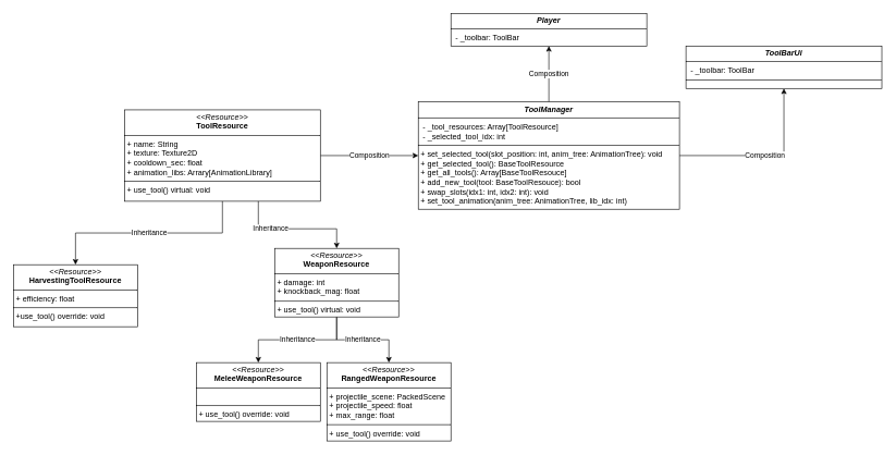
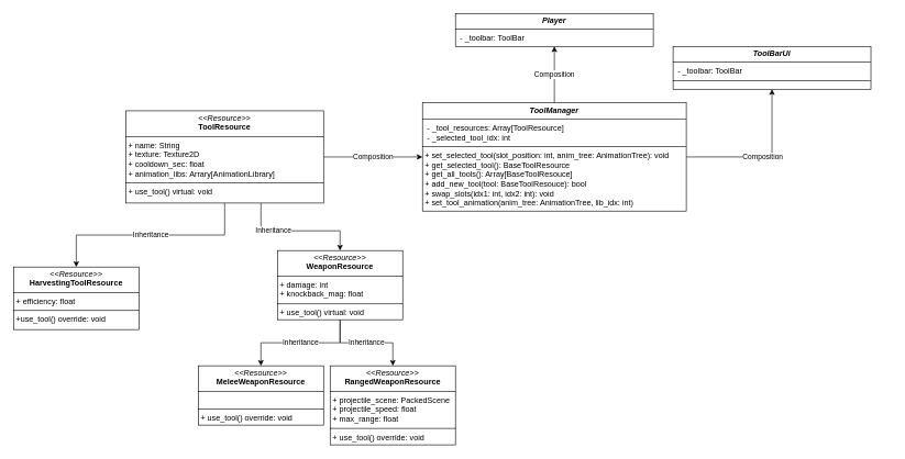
  <mxCell id="0" />
  <mxCell id="1" parent="0" />
  <mxCell id="2" value="Composition" style="edgeStyle=orthogonalEdgeStyle;rounded=0;orthogonalLoop=1;jettySize=auto;html=1;" parent="1" source="4" target="5" edge="1"><mxGeometry relative="1" as="geometry" /></mxCell>
  <mxCell id="3" value="Composition" style="edgeStyle=orthogonalEdgeStyle;rounded=0;orthogonalLoop=1;jettySize=auto;html=1;exitX=1;exitY=0.5;exitDx=0;exitDy=0;entryX=0.5;entryY=1;entryDx=0;entryDy=0;" parent="1" source="4" target="16" edge="1"><mxGeometry relative="1" as="geometry" /></mxCell>
  <mxCell id="4" value="&lt;p style=&quot;margin:0px;margin-top:4px;text-align:center;&quot;&gt;&lt;i&gt;&lt;b&gt;ToolManager&lt;/b&gt;&lt;/i&gt;&lt;/p&gt;&lt;hr size=&quot;1&quot; style=&quot;border-style:solid;&quot;&gt;&lt;p style=&quot;margin:0px;margin-left:4px;&quot;&gt;&lt;span style=&quot;background-color: transparent; color: light-dark(rgb(0, 0, 0), rgb(255, 255, 255));&quot;&gt;&amp;nbsp;- _tool_resources: Array[ToolResource]&lt;/span&gt;&lt;/p&gt;&lt;p style=&quot;margin:0px;margin-left:4px;&quot;&gt;&lt;span style=&quot;background-color: transparent; color: light-dark(rgb(0, 0, 0), rgb(255, 255, 255));&quot;&gt;&amp;nbsp;- _selected_tool_idx: int&lt;/span&gt;&lt;/p&gt;&lt;hr size=&quot;1&quot; style=&quot;border-style:solid;&quot;&gt;&lt;p style=&quot;margin:0px;margin-left:4px;&quot;&gt;+ set_selected_tool(slot_position: int, anim_tree: AnimationTree): void&lt;/p&gt;&lt;p style=&quot;margin:0px;margin-left:4px;&quot;&gt;+ get_selected_tool(): BaseToolResource&lt;/p&gt;&lt;p style=&quot;margin:0px;margin-left:4px;&quot;&gt;+ get_all_tools(): Array[BaseToolResouce]&lt;/p&gt;&lt;p style=&quot;margin:0px;margin-left:4px;&quot;&gt;+ add_new_tool(tool: BaseToolResouce): bool&lt;/p&gt;&lt;p style=&quot;margin:0px;margin-left:4px;&quot;&gt;+ swap_slots(idx1: int, idx2: int): void&lt;/p&gt;&lt;p style=&quot;margin:0px;margin-left:4px;&quot;&gt;+ set_tool_animation(anim_tree: AnimationTree, lib_idx: int)&lt;/p&gt;" style="verticalAlign=top;align=left;overflow=fill;html=1;whiteSpace=wrap;" parent="1" vertex="1"><mxGeometry x="640" y="155.63" width="400" height="164.37" as="geometry" /></mxCell>
  <mxCell id="5" value="&lt;p style=&quot;margin:0px;margin-top:4px;text-align:center;&quot;&gt;&lt;i&gt;&lt;b&gt;Player&lt;/b&gt;&lt;/i&gt;&lt;/p&gt;&lt;hr size=&quot;1&quot; style=&quot;border-style:solid;&quot;&gt;&lt;p style=&quot;margin:0px;margin-left:4px;&quot;&gt;&amp;nbsp;- _toolbar: ToolBar&lt;/p&gt;" style="verticalAlign=top;align=left;overflow=fill;html=1;whiteSpace=wrap;" parent="1" vertex="1"><mxGeometry x="690" y="20" width="300" height="50" as="geometry" /></mxCell>
  <mxCell id="6" value="Inheritance" style="edgeStyle=orthogonalEdgeStyle;rounded=0;orthogonalLoop=1;jettySize=auto;html=1;exitX=0.5;exitY=1;exitDx=0;exitDy=0;entryX=0.5;entryY=0;entryDx=0;entryDy=0;" parent="1" source="9" target="12" edge="1"><mxGeometry x="0.002" relative="1" as="geometry"><mxPoint x="600" y="405" as="targetPoint" /><Array as="points"><mxPoint x="395" y="300" /><mxPoint x="395" y="350" /><mxPoint x="515" y="350" /></Array><mxPoint as="offset" /></mxGeometry></mxCell>
  <mxCell id="7" value="Inheritance" style="edgeStyle=orthogonalEdgeStyle;rounded=0;orthogonalLoop=1;jettySize=auto;html=1;exitX=0.5;exitY=1;exitDx=0;exitDy=0;entryX=0.5;entryY=0;entryDx=0;entryDy=0;" parent="1" source="9" target="13" edge="1"><mxGeometry relative="1" as="geometry" /></mxCell>
  <mxCell id="8" value="Composition" style="edgeStyle=orthogonalEdgeStyle;rounded=0;orthogonalLoop=1;jettySize=auto;html=1;exitX=1;exitY=0.5;exitDx=0;exitDy=0;entryX=0;entryY=0.5;entryDx=0;entryDy=0;" parent="1" source="9" target="4" edge="1"><mxGeometry relative="1" as="geometry" /></mxCell>
  <mxCell id="9" value="&lt;p style=&quot;margin:0px;margin-top:4px;text-align:center;&quot;&gt;&lt;i&gt;&amp;lt;&amp;lt;&lt;/i&gt;&lt;i&gt;Resource&lt;/i&gt;&lt;i&gt;&amp;gt;&amp;gt;&lt;/i&gt;&lt;br&gt;&lt;b&gt;ToolResource&lt;/b&gt;&lt;/p&gt;&lt;hr size=&quot;1&quot; style=&quot;border-style:solid;&quot;&gt;&lt;p style=&quot;margin:0px;margin-left:4px;&quot;&gt;&lt;span style=&quot;background-color: transparent; color: light-dark(rgb(0, 0, 0), rgb(255, 255, 255));&quot;&gt;+ name: String&lt;/span&gt;&lt;/p&gt;&lt;p style=&quot;margin: 0px 0px 0px 4px;&quot;&gt;+ texture: Texture2D&lt;/p&gt;&lt;p style=&quot;margin: 0px 0px 0px 4px;&quot;&gt;+ cooldown_sec: float&lt;/p&gt;&lt;p style=&quot;margin: 0px 0px 0px 4px;&quot;&gt;+ animation_libs: Arrary[AnimationLibrary]&lt;/p&gt;&lt;hr size=&quot;1&quot; style=&quot;border-style:solid;&quot;&gt;&lt;p style=&quot;margin:0px;margin-left:4px;&quot;&gt;+ use_tool() virtual: void&lt;/p&gt;" style="verticalAlign=top;align=left;overflow=fill;html=1;whiteSpace=wrap;" parent="1" vertex="1"><mxGeometry x="190" y="167.82" width="300" height="140" as="geometry" /></mxCell>
  <mxCell id="10" value="Inheritance" style="edgeStyle=orthogonalEdgeStyle;rounded=0;orthogonalLoop=1;jettySize=auto;html=1;entryX=0.5;entryY=0;entryDx=0;entryDy=0;" parent="1" source="12" target="15" edge="1"><mxGeometry relative="1" as="geometry" /></mxCell>
  <mxCell id="11" value="Inheritance" style="edgeStyle=orthogonalEdgeStyle;rounded=0;orthogonalLoop=1;jettySize=auto;html=1;entryX=0.5;entryY=0;entryDx=0;entryDy=0;" parent="1" source="12" target="14" edge="1"><mxGeometry relative="1" as="geometry" /></mxCell>
  <mxCell id="12" value="&lt;p style=&quot;margin:0px;margin-top:4px;text-align:center;&quot;&gt;&lt;i&gt;&amp;lt;&amp;lt;Resource&amp;gt;&amp;gt;&lt;/i&gt;&lt;br&gt;&lt;b&gt;WeaponResource&lt;/b&gt;&lt;/p&gt;&lt;hr size=&quot;1&quot; style=&quot;border-style:solid;&quot;&gt;&lt;p style=&quot;margin: 0px 0px 0px 4px;&quot;&gt;&lt;span style=&quot;background-color: transparent; color: light-dark(rgb(0, 0, 0), rgb(255, 255, 255));&quot;&gt;+ damage: int&lt;/span&gt;&lt;/p&gt;&lt;p style=&quot;margin: 0px 0px 0px 4px;&quot;&gt;+ knockback_mag: float&lt;/p&gt;&lt;hr size=&quot;1&quot; style=&quot;border-style:solid;&quot;&gt;&lt;p style=&quot;margin: 0px 0px 0px 4px;&quot;&gt;+ use_tool() virtual: void&lt;/p&gt;" style="verticalAlign=top;align=left;overflow=fill;html=1;whiteSpace=wrap;" parent="1" vertex="1"><mxGeometry x="420" y="380" width="190" height="105" as="geometry" /></mxCell>
  <mxCell id="13" value="&lt;p style=&quot;margin:0px;margin-top:4px;text-align:center;&quot;&gt;&lt;i&gt;&amp;lt;&amp;lt;Resource&amp;gt;&amp;gt;&lt;/i&gt;&lt;br&gt;&lt;b&gt;HarvestingToolResource&lt;/b&gt;&lt;/p&gt;&lt;hr size=&quot;1&quot; style=&quot;border-style:solid;&quot;&gt;&lt;p style=&quot;margin: 0px 0px 0px 4px;&quot;&gt;&lt;span style=&quot;background-color: transparent; color: light-dark(rgb(0, 0, 0), rgb(255, 255, 255));&quot;&gt;+ efficiency: float&lt;/span&gt;&lt;/p&gt;&lt;hr size=&quot;1&quot; style=&quot;border-style:solid;&quot;&gt;&lt;p style=&quot;margin: 0px 0px 0px 4px;&quot;&gt;+use_tool() override: void&lt;/p&gt;&lt;p style=&quot;margin: 0px 0px 0px 4px;&quot;&gt;&lt;br&gt;&lt;/p&gt;" style="verticalAlign=top;align=left;overflow=fill;html=1;whiteSpace=wrap;" parent="1" vertex="1"><mxGeometry x="20" y="405" width="190" height="95" as="geometry" /></mxCell>
  <mxCell id="14" value="&lt;p style=&quot;margin:0px;margin-top:4px;text-align:center;&quot;&gt;&lt;i&gt;&amp;lt;&amp;lt;Resource&amp;gt;&amp;gt;&lt;/i&gt;&lt;br&gt;&lt;b&gt;MeleeWeaponResource&lt;/b&gt;&lt;/p&gt;&lt;hr size=&quot;1&quot; style=&quot;border-style:solid;&quot;&gt;&lt;p style=&quot;margin: 0px 0px 0px 4px;&quot;&gt;&lt;span style=&quot;background-color: transparent; color: light-dark(rgb(0, 0, 0), rgb(255, 255, 255));&quot;&gt;&lt;br&gt;&lt;/span&gt;&lt;/p&gt;&lt;hr size=&quot;1&quot; style=&quot;border-style:solid;&quot;&gt;&lt;p style=&quot;margin: 0px 0px 0px 4px;&quot;&gt;+ use_tool() override: void&lt;/p&gt;" style="verticalAlign=top;align=left;overflow=fill;html=1;whiteSpace=wrap;" parent="1" vertex="1"><mxGeometry x="300" y="555" width="190" height="90" as="geometry" /></mxCell>
  <mxCell id="15" value="&lt;p style=&quot;margin:0px;margin-top:4px;text-align:center;&quot;&gt;&lt;i&gt;&amp;lt;&amp;lt;Resource&amp;gt;&amp;gt;&lt;/i&gt;&lt;br&gt;&lt;b&gt;RangedWeaponResource&lt;/b&gt;&lt;/p&gt;&lt;hr size=&quot;1&quot; style=&quot;border-style:solid;&quot;&gt;&lt;p style=&quot;margin: 0px 0px 0px 4px;&quot;&gt;+ projectile_scene: PackedScene&lt;/p&gt;&lt;p style=&quot;margin: 0px 0px 0px 4px;&quot;&gt;+ projectile_speed: float&lt;/p&gt;&lt;p style=&quot;margin: 0px 0px 0px 4px;&quot;&gt;+ max_range: float&lt;/p&gt;&lt;hr size=&quot;1&quot; style=&quot;border-style:solid;&quot;&gt;&lt;p style=&quot;margin: 0px 0px 0px 4px;&quot;&gt;+ use_tool() override: void&lt;/p&gt;" style="verticalAlign=top;align=left;overflow=fill;html=1;whiteSpace=wrap;" parent="1" vertex="1"><mxGeometry x="500" y="555" width="190" height="120" as="geometry" /></mxCell>
- <mxCell id="16" value="&lt;p style=&quot;margin:0px;margin-top:4px;text-align:center;&quot;&gt;&lt;i&gt;&lt;b&gt;ToolBarUi&lt;/b&gt;&lt;/i&gt;&lt;/p&gt;&lt;hr size=&quot;1&quot; style=&quot;border-style:solid;&quot;&gt;&lt;p style=&quot;margin:0px;margin-left:4px;&quot;&gt;&lt;span style=&quot;background-color: transparent; color: light-dark(rgb(0, 0, 0), rgb(255, 255, 255));&quot;&gt;&amp;nbsp;-&lt;/span&gt;&lt;span style=&quot;background-color: transparent; color: light-dark(rgb(0, 0, 0), rgb(255, 255, 255));&quot;&gt;&amp;nbsp;_toolbar: ToolBar&lt;/span&gt;&lt;span style=&quot;background-color: transparent; color: light-dark(rgb(0, 0, 0), rgb(255, 255, 255));&quot;&gt;&lt;br&gt;&lt;/span&gt;&lt;/p&gt;&lt;hr size=&quot;1&quot; style=&quot;border-style:solid;&quot;&gt;&lt;p style=&quot;margin:0px;margin-left:4px;&quot;&gt;&lt;br&gt;&lt;/p&gt;" style="verticalAlign=top;align=left;overflow=fill;html=1;whiteSpace=wrap;" parent="1" vertex="1"><mxGeometry x="1050" y="70" width="300" height="65" as="geometry" /></mxCell>
+ <mxCell id="16" value="&lt;p style=&quot;margin:0px;margin-top:4px;text-align:center;&quot;&gt;&lt;i&gt;&lt;b&gt;ToolBarUi&lt;/b&gt;&lt;/i&gt;&lt;/p&gt;&lt;hr size=&quot;1&quot; style=&quot;border-style:solid;&quot;&gt;&lt;p style=&quot;margin:0px;margin-left:4px;&quot;&gt;&lt;span style=&quot;background-color: transparent; color: light-dark(rgb(0, 0, 0), rgb(255, 255, 255));&quot;&gt;&amp;nbsp;-&lt;/span&gt;&lt;span style=&quot;background-color: transparent; color: light-dark(rgb(0, 0, 0), rgb(255, 255, 255));&quot;&gt;&amp;nbsp;_toolbar: ToolBar&lt;/span&gt;&lt;span style=&quot;background-color: transparent; color: light-dark(rgb(0, 0, 0), rgb(255, 255, 255));&quot;&gt;&lt;br&gt;&lt;/span&gt;&lt;/p&gt;&lt;hr size=&quot;1&quot; style=&quot;border-style:solid;&quot;&gt;&lt;p style=&quot;margin:0px;margin-left:4px;&quot;&gt;&lt;br&gt;&lt;/p&gt;" style="verticalAlign=top;align=left;overflow=fill;html=1;whiteSpace=wrap;" parent="1" vertex="1"><mxGeometry x="1020" y="70" width="300" height="65" as="geometry" /></mxCell>
